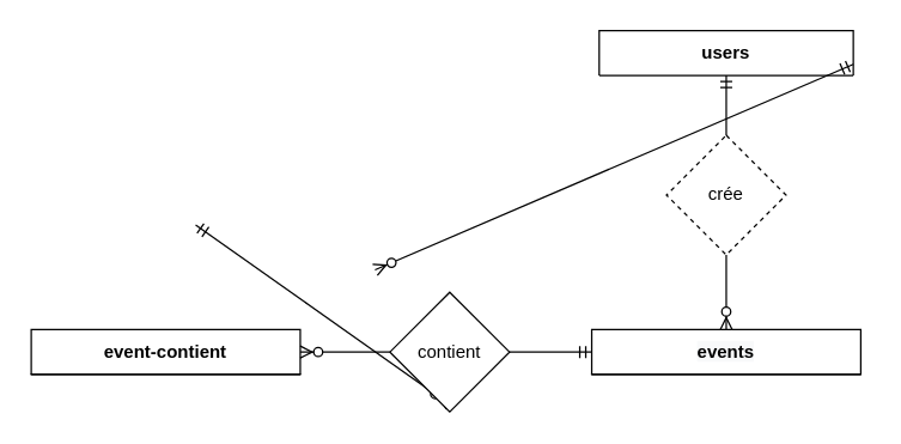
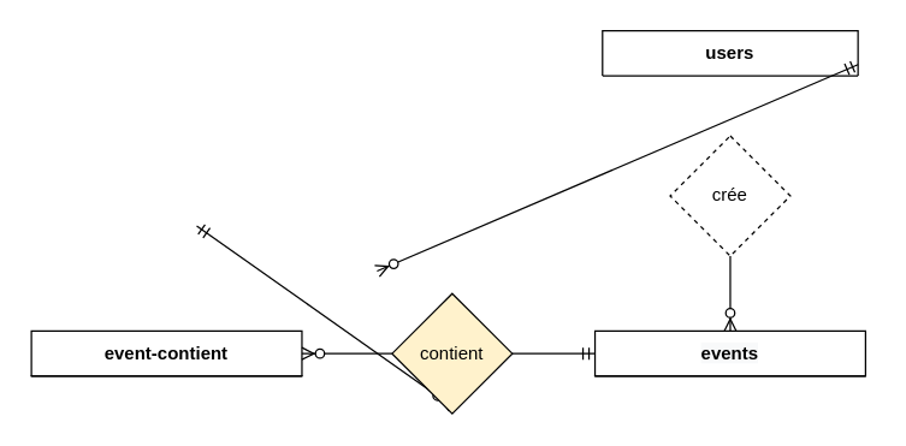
  <mxCell id="0" />
  <mxCell id="1" parent="0" />
  <mxCell id="2" value="users" style="shape=table;html=1;whiteSpace=wrap;startSize=30;container=1;collapsible=0;childLayout=tableLayout;fixedRows=1;rowLines=0;fontStyle=1;align=center;" parent="1" vertex="1"><mxGeometry x="400" y="20" width="170" height="30" as="geometry" /></mxCell>
  <mxCell id="3" value="" style="shape=partialRectangle;html=1;whiteSpace=wrap;collapsible=0;dropTarget=0;pointerEvents=0;fillColor=none;top=0;left=0;bottom=0;right=0;points=[[0,0.5],[1,0.5]];portConstraint=eastwest;" parent="2" vertex="1"><mxGeometry y="30" width="180" height="30" as="geometry" /></mxCell>
  <mxCell id="4" value="" style="shape=partialRectangle;html=1;whiteSpace=wrap;connectable=0;fillColor=none;top=0;left=0;bottom=0;right=0;overflow=hidden;" parent="3" vertex="1"><mxGeometry width="70" height="30" as="geometry" /></mxCell>
  <mxCell id="5" value="" style="shape=partialRectangle;html=1;whiteSpace=wrap;connectable=0;fillColor=none;top=0;left=0;bottom=0;right=0;align=left;spacingLeft=6;overflow=hidden;" parent="3" vertex="1"><mxGeometry x="70" width="110" height="30" as="geometry" /></mxCell>
  <mxCell id="6" value="event-contient" style="shape=table;html=1;whiteSpace=wrap;startSize=30;container=1;collapsible=0;childLayout=tableLayout;fixedRows=1;rowLines=0;fontStyle=1;align=center;" parent="1" vertex="1"><mxGeometry x="20" y="220" width="180" height="30" as="geometry" /></mxCell>
  <mxCell id="7" value="" style="shape=partialRectangle;html=1;whiteSpace=wrap;collapsible=0;dropTarget=0;pointerEvents=0;fillColor=none;top=0;left=0;bottom=1;right=0;points=[[0,0.5],[1,0.5]];portConstraint=eastwest;" parent="6" vertex="1"><mxGeometry width="180" height="30" as="geometry" /></mxCell>
  <mxCell id="8" value="" style="shape=partialRectangle;html=1;whiteSpace=wrap;connectable=0;fillColor=none;top=0;left=0;bottom=0;right=0;overflow=hidden;" parent="7" vertex="1"><mxGeometry width="70" height="30" as="geometry" /></mxCell>
  <mxCell id="9" value="" style="shape=partialRectangle;html=1;whiteSpace=wrap;connectable=0;fillColor=none;top=0;left=0;bottom=0;right=0;align=left;spacingLeft=6;overflow=hidden;" parent="7" vertex="1"><mxGeometry x="70" width="110" height="30" as="geometry" /></mxCell>
  <mxCell id="10" value="" style="endArrow=ERmandOne;html=1;entryX=1;entryY=0.75;entryDx=0;entryDy=0;exitX=0;exitY=0.5;exitDx=0;exitDy=0;startArrow=ERzeroToMany;startFill=1;endFill=0;" parent="1" target="2" edge="1"><mxGeometry width="50" height="50" relative="1" as="geometry"><mxPoint x="250" y="180" as="sourcePoint" /><mxPoint x="300" y="130" as="targetPoint" /></mxGeometry></mxCell>
  <mxCell id="11" value="" style="endArrow=ERmandOne;html=1;entryX=0;entryY=0.5;entryDx=0;entryDy=0;exitX=1;exitY=0.5;exitDx=0;exitDy=0;startArrow=ERzeroToMany;startFill=1;endFill=0;" parent="1" edge="1"><mxGeometry width="50" height="50" relative="1" as="geometry"><mxPoint x="300" y="270" as="sourcePoint" /><mxPoint x="130" y="150" as="targetPoint" /></mxGeometry></mxCell>
  <mxCell id="12" value="&#10;&#10;&lt;span style=&quot;color: rgb(0, 0, 0); font-family: helvetica; font-size: 12px; font-style: normal; font-weight: 700; letter-spacing: normal; text-align: center; text-indent: 0px; text-transform: none; word-spacing: 0px; background-color: rgb(248, 249, 250); display: inline; float: none;&quot;&gt;events&lt;/span&gt;&#10;&#10;" style="shape=table;html=1;whiteSpace=wrap;startSize=30;container=1;collapsible=0;childLayout=tableLayout;fixedRows=1;rowLines=0;fontStyle=1;align=center;" vertex="1" parent="1"><mxGeometry x="395" y="220" width="180" height="30" as="geometry" /></mxCell>
  <mxCell id="13" value="" style="shape=partialRectangle;html=1;whiteSpace=wrap;collapsible=0;dropTarget=0;pointerEvents=0;fillColor=none;top=0;left=0;bottom=1;right=0;points=[[0,0.5],[1,0.5]];portConstraint=eastwest;" vertex="1" parent="12"><mxGeometry width="180" height="30" as="geometry" /></mxCell>
  <mxCell id="14" value="" style="shape=partialRectangle;html=1;whiteSpace=wrap;connectable=0;fillColor=none;top=0;left=0;bottom=0;right=0;overflow=hidden;" vertex="1" parent="13"><mxGeometry width="70" height="30" as="geometry" /></mxCell>
  <mxCell id="15" value="" style="shape=partialRectangle;html=1;whiteSpace=wrap;connectable=0;fillColor=none;top=0;left=0;bottom=0;right=0;align=left;spacingLeft=6;overflow=hidden;" vertex="1" parent="13"><mxGeometry x="70" width="110" height="30" as="geometry" /></mxCell>
  <mxCell id="16" value="" style="endArrow=none;html=1;startArrow=ERmandOne;startFill=0;entryX=1;entryY=0.5;entryDx=0;entryDy=0;exitX=0;exitY=0.5;exitDx=0;exitDy=0;" edge="1" parent="1" source="13" target="18"><mxGeometry width="50" height="50" relative="1" as="geometry"><mxPoint x="340" y="320" as="sourcePoint" /><mxPoint x="390" y="270" as="targetPoint" /></mxGeometry></mxCell>
  <mxCell id="17" value="crée" style="rhombus;whiteSpace=wrap;html=1;dashed=1;" vertex="1" parent="1"><mxGeometry x="445" y="90" width="80" height="80" as="geometry" /></mxCell>
- <mxCell id="18" value="contient" style="rhombus;whiteSpace=wrap;html=1;" vertex="1" parent="1"><mxGeometry x="260" y="195" width="80" height="80" as="geometry" /></mxCell>
+ <mxCell id="18" value="contient" style="rhombus;whiteSpace=wrap;html=1;fillColor=#fff2cc;" vertex="1" parent="1"><mxGeometry x="260" y="195" width="80" height="80" as="geometry" /></mxCell>
  <mxCell id="19" value="" style="endArrow=none;html=1;startArrow=ERzeroToMany;startFill=1;endFill=0;entryX=0;entryY=0.5;entryDx=0;entryDy=0;exitX=1;exitY=0.5;exitDx=0;exitDy=0;" edge="1" parent="1" source="7" target="18"><mxGeometry width="50" height="50" relative="1" as="geometry"><mxPoint x="350" y="330" as="sourcePoint" /><mxPoint x="400" y="280" as="targetPoint" /></mxGeometry></mxCell>
  <mxCell id="20" value="" style="endArrow=none;html=1;startArrow=ERzeroToMany;startFill=1;entryX=0.5;entryY=1;entryDx=0;entryDy=0;" edge="1" parent="1" source="13" target="17"><mxGeometry width="50" height="50" relative="1" as="geometry"><mxPoint x="410" y="150" as="sourcePoint" /><mxPoint x="350" y="150" as="targetPoint" /></mxGeometry></mxCell>
- <mxCell id="21" value="" style="endArrow=none;html=1;startArrow=ERmandOne;startFill=0;entryX=0.5;entryY=0;entryDx=0;entryDy=0;exitX=0.5;exitY=1;exitDx=0;exitDy=0;" edge="1" parent="1" source="2" target="17"><mxGeometry width="50" height="50" relative="1" as="geometry"><mxPoint x="420" y="160" as="sourcePoint" /><mxPoint x="360" y="160" as="targetPoint" /></mxGeometry></mxCell>
